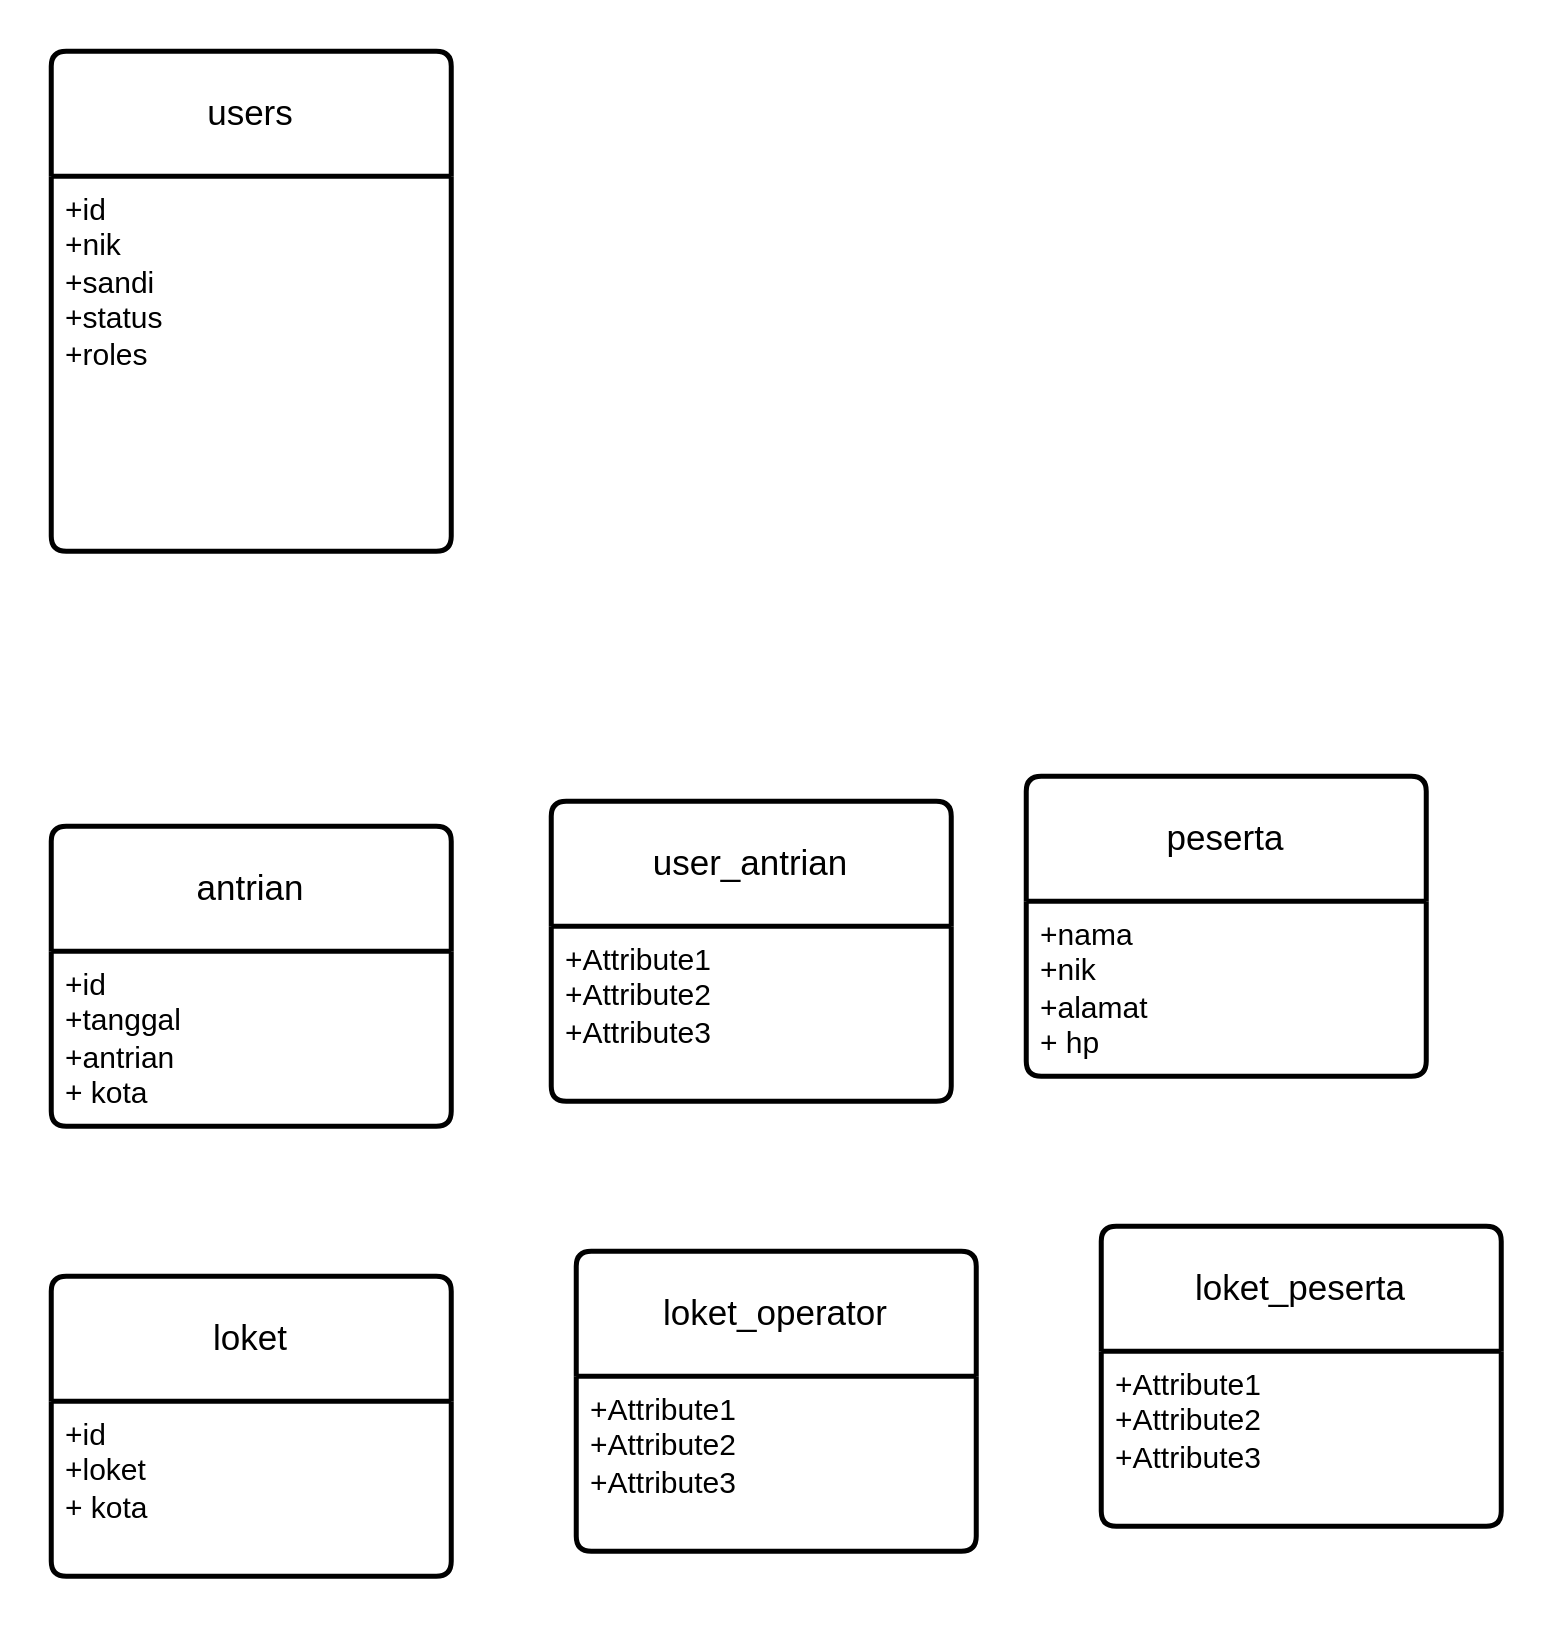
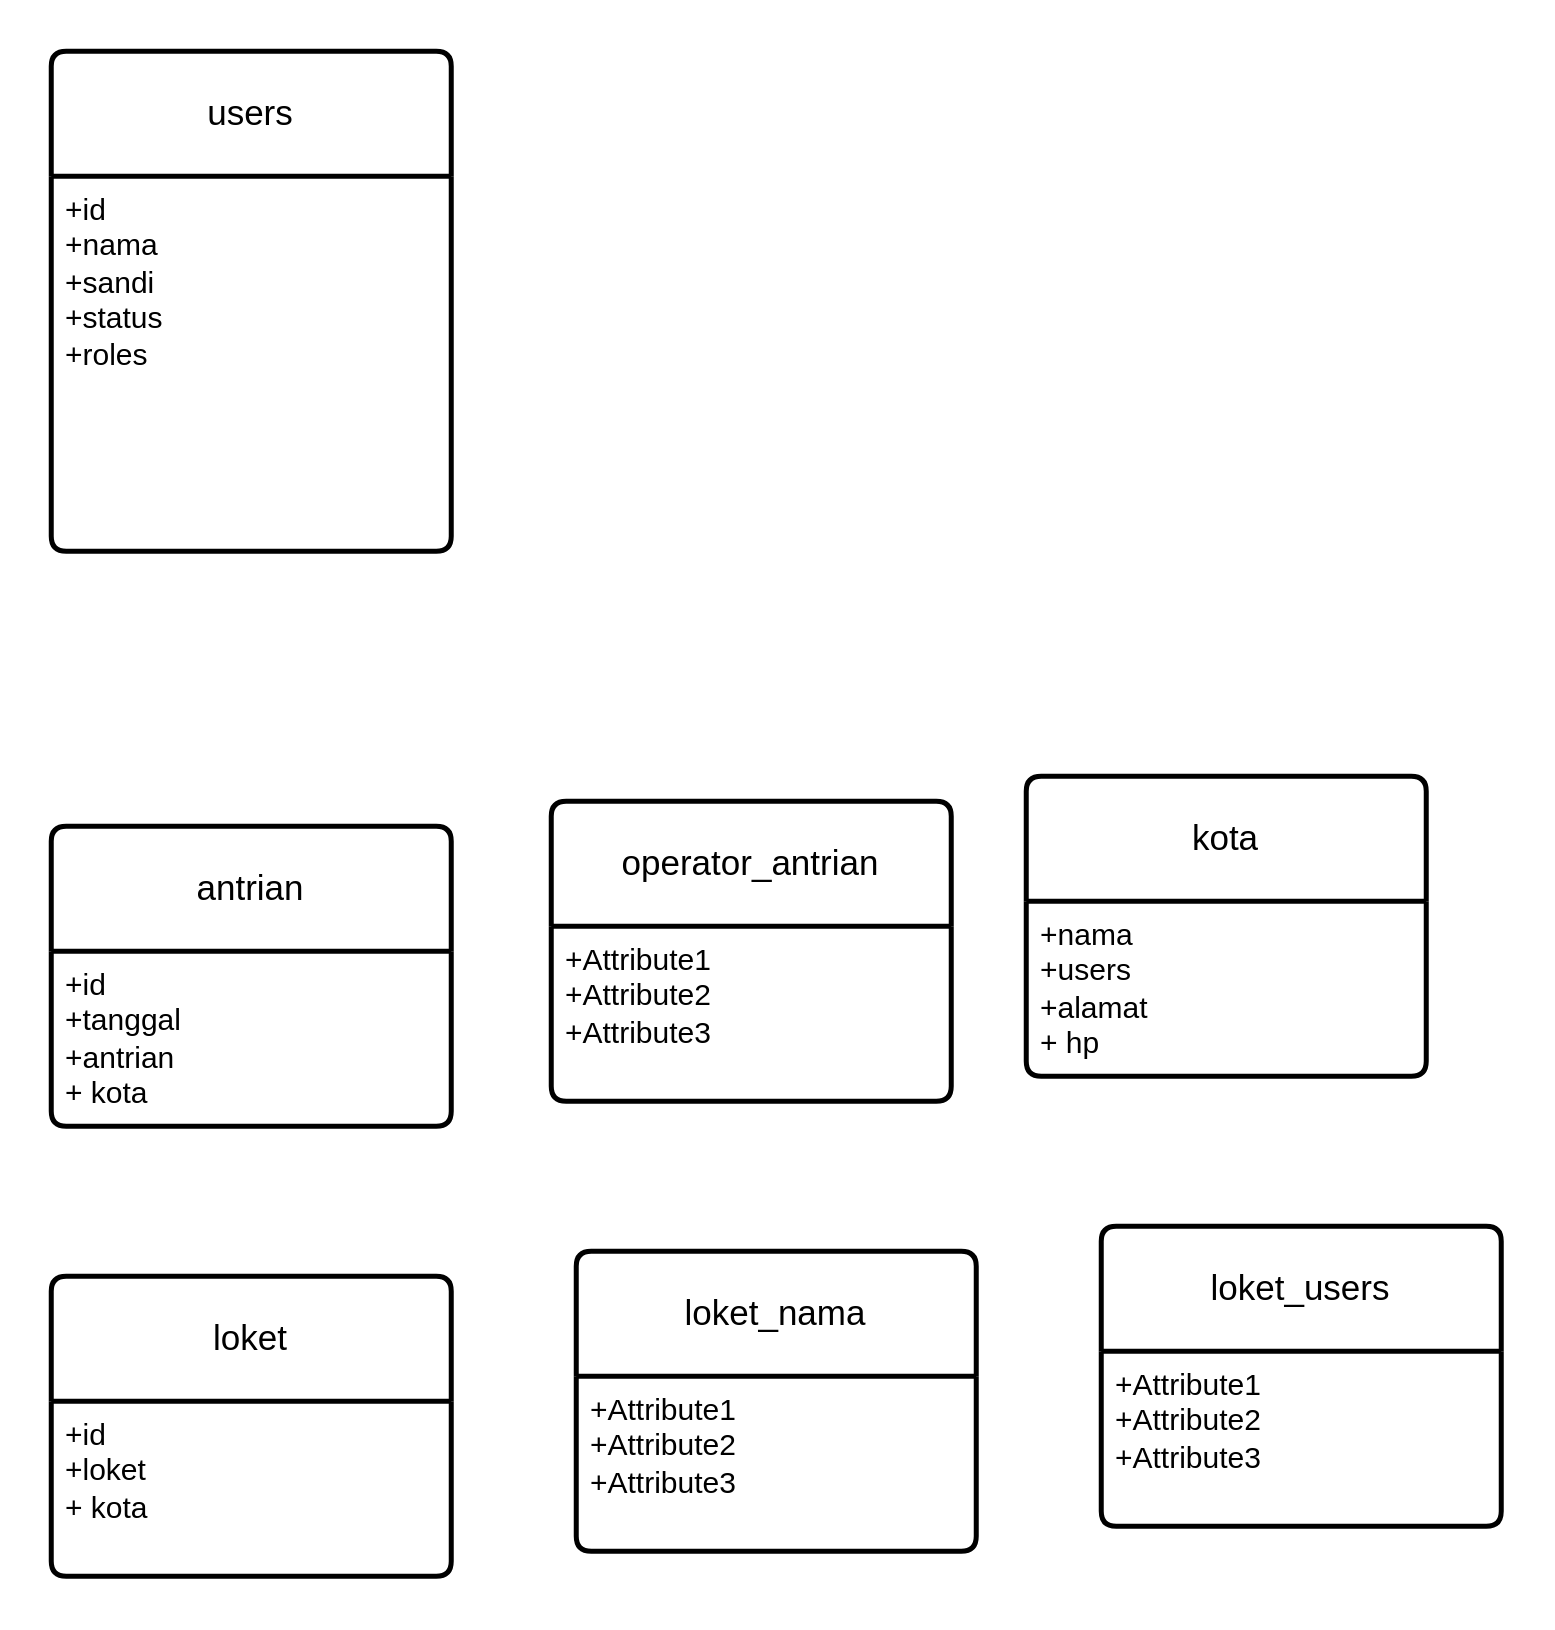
  <mxCell id="0" />
  <mxCell id="1" parent="0" />
  <mxCell id="2" value="users" style="swimlane;childLayout=stackLayout;horizontal=1;startSize=50;horizontalStack=0;rounded=1;fontSize=14;fontStyle=0;strokeWidth=2;resizeParent=0;resizeLast=1;shadow=0;dashed=0;align=center;arcSize=4;whiteSpace=wrap;html=1;" vertex="1" parent="1"><mxGeometry x="20" y="20" width="160" height="200" as="geometry" /></mxCell>
- <mxCell id="3" value="+id&lt;br&gt;+nik&lt;br&gt;+sandi&lt;div&gt;+status&lt;/div&gt;&lt;div&gt;+roles&lt;/div&gt;" style="align=left;strokeColor=none;fillColor=none;spacingLeft=4;spacingRight=4;fontSize=12;verticalAlign=top;resizable=0;rotatable=0;part=1;html=1;whiteSpace=wrap;" vertex="1" parent="2"><mxGeometry y="50" width="160" height="150" as="geometry" /></mxCell>
+ <mxCell id="3" value="+id&lt;br&gt;+nama&lt;br&gt;+sandi&lt;div&gt;+status&lt;/div&gt;&lt;div&gt;+roles&lt;/div&gt;" style="align=left;strokeColor=none;fillColor=none;spacingLeft=4;spacingRight=4;fontSize=12;verticalAlign=top;resizable=0;rotatable=0;part=1;html=1;whiteSpace=wrap;" vertex="1" parent="2"><mxGeometry y="50" width="160" height="150" as="geometry" /></mxCell>
  <mxCell id="4" value="antrian" style="swimlane;childLayout=stackLayout;horizontal=1;startSize=50;horizontalStack=0;rounded=1;fontSize=14;fontStyle=0;strokeWidth=2;resizeParent=0;resizeLast=1;shadow=0;dashed=0;align=center;arcSize=4;whiteSpace=wrap;html=1;" vertex="1" parent="1"><mxGeometry x="20" y="330" width="160" height="120" as="geometry" /></mxCell>
  <mxCell id="5" value="+id&lt;br&gt;+tanggal&lt;br&gt;+antrian&lt;div&gt;+ kota&lt;/div&gt;" style="align=left;strokeColor=none;fillColor=none;spacingLeft=4;spacingRight=4;fontSize=12;verticalAlign=top;resizable=0;rotatable=0;part=1;html=1;whiteSpace=wrap;" vertex="1" parent="4"><mxGeometry y="50" width="160" height="70" as="geometry" /></mxCell>
- <mxCell id="6" value="user_antrian" style="swimlane;childLayout=stackLayout;horizontal=1;startSize=50;horizontalStack=0;rounded=1;fontSize=14;fontStyle=0;strokeWidth=2;resizeParent=0;resizeLast=1;shadow=0;dashed=0;align=center;arcSize=4;whiteSpace=wrap;html=1;" vertex="1" parent="1"><mxGeometry x="220" y="320" width="160" height="120" as="geometry" /></mxCell>
+ <mxCell id="6" value="operator_antrian" style="swimlane;childLayout=stackLayout;horizontal=1;startSize=50;horizontalStack=0;rounded=1;fontSize=14;fontStyle=0;strokeWidth=2;resizeParent=0;resizeLast=1;shadow=0;dashed=0;align=center;arcSize=4;whiteSpace=wrap;html=1;" vertex="1" parent="1"><mxGeometry x="220" y="320" width="160" height="120" as="geometry" /></mxCell>
  <mxCell id="7" value="+Attribute1&#10;+Attribute2&#10;+Attribute3" style="align=left;strokeColor=none;fillColor=none;spacingLeft=4;spacingRight=4;fontSize=12;verticalAlign=top;resizable=0;rotatable=0;part=1;html=1;whiteSpace=wrap;" vertex="1" parent="6"><mxGeometry y="50" width="160" height="70" as="geometry" /></mxCell>
- <mxCell id="8" value="peserta" style="swimlane;childLayout=stackLayout;horizontal=1;startSize=50;horizontalStack=0;rounded=1;fontSize=14;fontStyle=0;strokeWidth=2;resizeParent=0;resizeLast=1;shadow=0;dashed=0;align=center;arcSize=4;whiteSpace=wrap;html=1;" vertex="1" parent="1"><mxGeometry x="410" y="310" width="160" height="120" as="geometry" /></mxCell>
- <mxCell id="9" value="+nama&lt;br&gt;+nik&lt;br&gt;+alamat&lt;div&gt;+ hp&lt;/div&gt;" style="align=left;strokeColor=none;fillColor=none;spacingLeft=4;spacingRight=4;fontSize=12;verticalAlign=top;resizable=0;rotatable=0;part=1;html=1;whiteSpace=wrap;" vertex="1" parent="8"><mxGeometry y="50" width="160" height="70" as="geometry" /></mxCell>
+ <mxCell id="8" value="kota" style="swimlane;childLayout=stackLayout;horizontal=1;startSize=50;horizontalStack=0;rounded=1;fontSize=14;fontStyle=0;strokeWidth=2;resizeParent=0;resizeLast=1;shadow=0;dashed=0;align=center;arcSize=4;whiteSpace=wrap;html=1;" vertex="1" parent="1"><mxGeometry x="410" y="310" width="160" height="120" as="geometry" /></mxCell>
+ <mxCell id="9" value="+nama&lt;br&gt;+users&lt;br&gt;+alamat&lt;div&gt;+ hp&lt;/div&gt;" style="align=left;strokeColor=none;fillColor=none;spacingLeft=4;spacingRight=4;fontSize=12;verticalAlign=top;resizable=0;rotatable=0;part=1;html=1;whiteSpace=wrap;" vertex="1" parent="8"><mxGeometry y="50" width="160" height="70" as="geometry" /></mxCell>
  <mxCell id="10" value="loket" style="swimlane;childLayout=stackLayout;horizontal=1;startSize=50;horizontalStack=0;rounded=1;fontSize=14;fontStyle=0;strokeWidth=2;resizeParent=0;resizeLast=1;shadow=0;dashed=0;align=center;arcSize=4;whiteSpace=wrap;html=1;" vertex="1" parent="1"><mxGeometry x="20" y="510" width="160" height="120" as="geometry" /></mxCell>
  <mxCell id="11" value="+id&lt;br&gt;+loket&lt;div&gt;+ kota&lt;/div&gt;" style="align=left;strokeColor=none;fillColor=none;spacingLeft=4;spacingRight=4;fontSize=12;verticalAlign=top;resizable=0;rotatable=0;part=1;html=1;whiteSpace=wrap;" vertex="1" parent="10"><mxGeometry y="50" width="160" height="70" as="geometry" /></mxCell>
- <mxCell id="12" value="loket_operator" style="swimlane;childLayout=stackLayout;horizontal=1;startSize=50;horizontalStack=0;rounded=1;fontSize=14;fontStyle=0;strokeWidth=2;resizeParent=0;resizeLast=1;shadow=0;dashed=0;align=center;arcSize=4;whiteSpace=wrap;html=1;" vertex="1" parent="1"><mxGeometry x="230" y="500" width="160" height="120" as="geometry" /></mxCell>
+ <mxCell id="12" value="loket_nama" style="swimlane;childLayout=stackLayout;horizontal=1;startSize=50;horizontalStack=0;rounded=1;fontSize=14;fontStyle=0;strokeWidth=2;resizeParent=0;resizeLast=1;shadow=0;dashed=0;align=center;arcSize=4;whiteSpace=wrap;html=1;" vertex="1" parent="1"><mxGeometry x="230" y="500" width="160" height="120" as="geometry" /></mxCell>
  <mxCell id="13" value="+Attribute1&#10;+Attribute2&#10;+Attribute3" style="align=left;strokeColor=none;fillColor=none;spacingLeft=4;spacingRight=4;fontSize=12;verticalAlign=top;resizable=0;rotatable=0;part=1;html=1;whiteSpace=wrap;" vertex="1" parent="12"><mxGeometry y="50" width="160" height="70" as="geometry" /></mxCell>
- <mxCell id="14" value="loket_peserta" style="swimlane;childLayout=stackLayout;horizontal=1;startSize=50;horizontalStack=0;rounded=1;fontSize=14;fontStyle=0;strokeWidth=2;resizeParent=0;resizeLast=1;shadow=0;dashed=0;align=center;arcSize=4;whiteSpace=wrap;html=1;" vertex="1" parent="1"><mxGeometry x="440" y="490" width="160" height="120" as="geometry" /></mxCell>
+ <mxCell id="14" value="loket_users" style="swimlane;childLayout=stackLayout;horizontal=1;startSize=50;horizontalStack=0;rounded=1;fontSize=14;fontStyle=0;strokeWidth=2;resizeParent=0;resizeLast=1;shadow=0;dashed=0;align=center;arcSize=4;whiteSpace=wrap;html=1;" vertex="1" parent="1"><mxGeometry x="440" y="490" width="160" height="120" as="geometry" /></mxCell>
  <mxCell id="15" value="+Attribute1&#10;+Attribute2&#10;+Attribute3" style="align=left;strokeColor=none;fillColor=none;spacingLeft=4;spacingRight=4;fontSize=12;verticalAlign=top;resizable=0;rotatable=0;part=1;html=1;whiteSpace=wrap;" vertex="1" parent="14"><mxGeometry y="50" width="160" height="70" as="geometry" /></mxCell>
